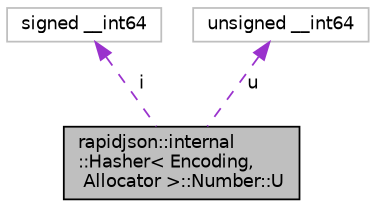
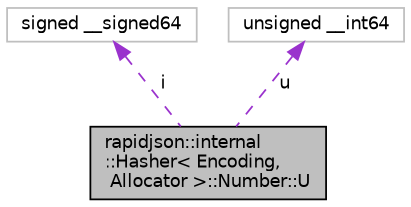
  digraph {
    node [color=grey75 fillcolor=white fontname=Helvetica fontsize=10 shape=record style=filled]
    edge [color=darkorchid3 dir=back fontname=Helvetica fontsize=10 labelfontname=Helvetica labelfontsize=10 style=dashed]
    n1 [color=black fillcolor=grey75 fontcolor=black height=0.2 label="rapidjson::internal\l::Hasher\< Encoding,\l Allocator \>::Number::U" width=0.4]
-   n2 [height=0.2 label="signed __int64" width=0.4]
+   n2 [height=0.2 label="signed __signed64" width=0.4]
    n3 [height=0.2 label="unsigned __int64" width=0.4]
    n2 -> n1 [label=" i"]
    n3 -> n1 [label=" u"]
  }
